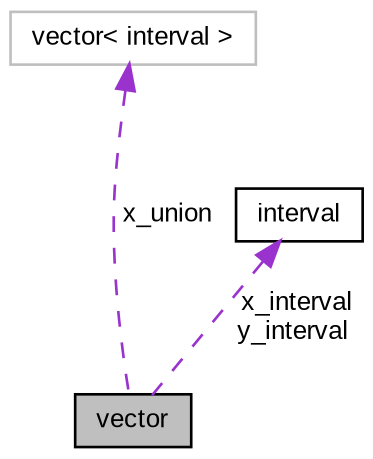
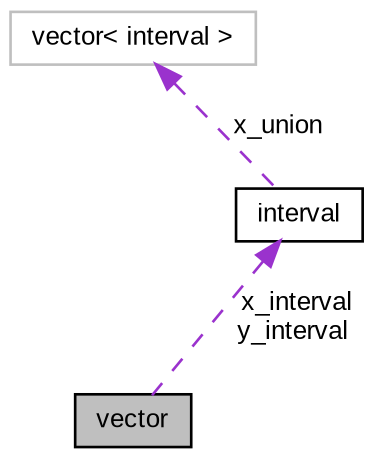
  digraph {
    fontname="Liberation Sans"
    node [color=black fillcolor=white fontname="Liberation Sans" fontsize=10 shape=record style=filled]
    edge [color=darkorchid3 dir=back fontname="Liberation Sans" fontsize=10 labelfontname=Helvetica labelfontsize=10 style=dashed]
    n1 [fillcolor=grey75 fontcolor=black height=0.2 label=vector width=0.4]
    n2 [color=grey75 height=0.2 label="vector\< interval \>" width=0.4]
    n3 [height=0.2 label=interval width=0.4]
-   n2 -> n1 [label=" x_union"]
+   n2 -> n3 [label=" x_union"]
    n3 -> n1 [label=" x_interval\ny_interval"]
  }
